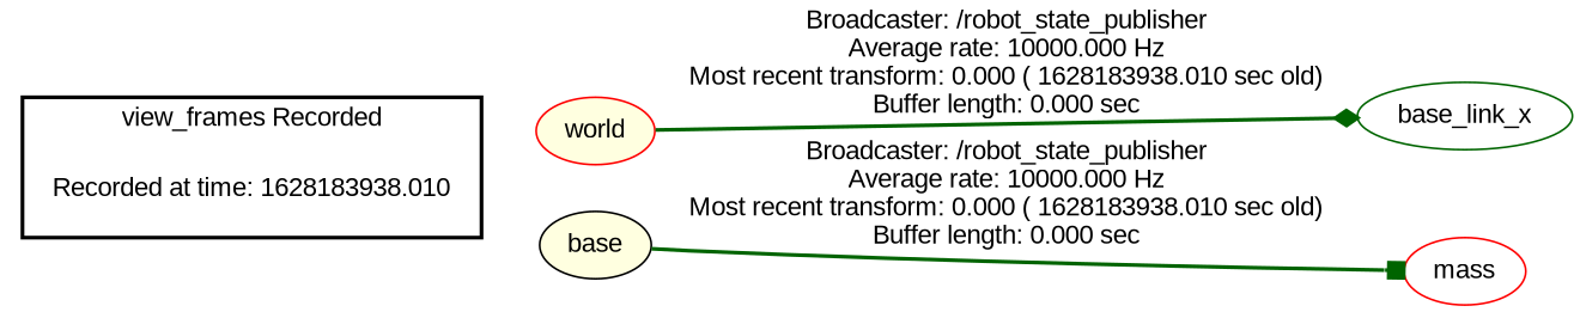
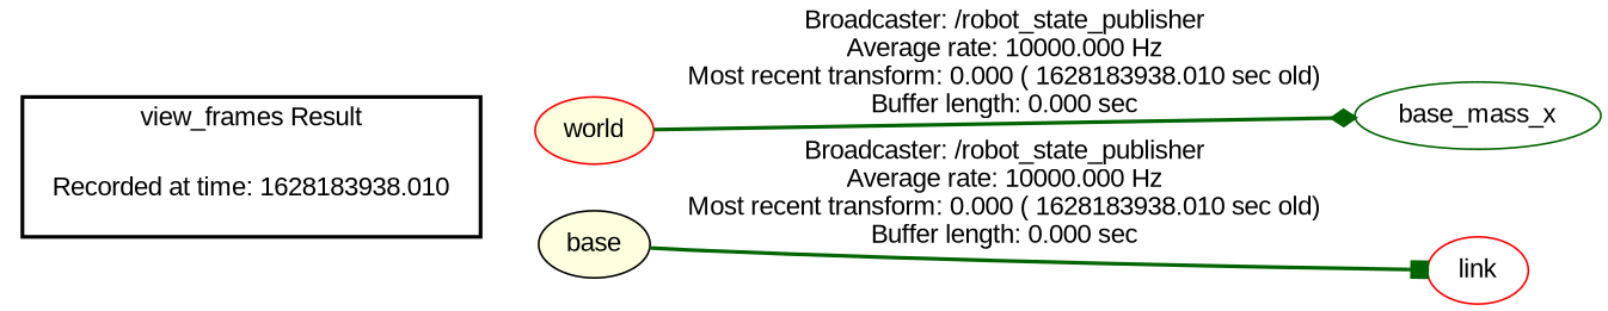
  digraph {
    fontname="Liberation Sans"
    rankdir=LR
    node [color=red fillcolor=white fontname="Liberation Sans" style=filled]
    edge [fontname="Liberation Sans" style=invis]
    "Recorded at time: 1628183938.010" [shape=plaintext]
    world [fillcolor=lightyellow]
    n3 [color=black fillcolor=lightyellow label=base]
-   base_link_x [color=darkgreen]
-   mass
+   base_link_x [color=darkgreen label=base_mass_x]
+   mass [label=link]
    subgraph cluster_1 {
      color=black
-     label="view_frames Recorded"
+     label="view_frames Result"
      style=bold
      "Recorded at time: 1628183938.010"
    }
    "Recorded at time: 1628183938.010" -> world
    "Recorded at time: 1628183938.010" -> n3
    world -> base_link_x [arrowhead=diamond color=darkgreen label="Broadcaster: /robot_state_publisher\nAverage rate: 10000.000 Hz\nMost recent transform: 0.000 ( 1628183938.010 sec old)\nBuffer length: 0.000 sec\n" style=bold]
    n3 -> mass [arrowhead=box color=darkgreen label="Broadcaster: /robot_state_publisher\nAverage rate: 10000.000 Hz\nMost recent transform: 0.000 ( 1628183938.010 sec old)\nBuffer length: 0.000 sec\n" style=bold]
  }
